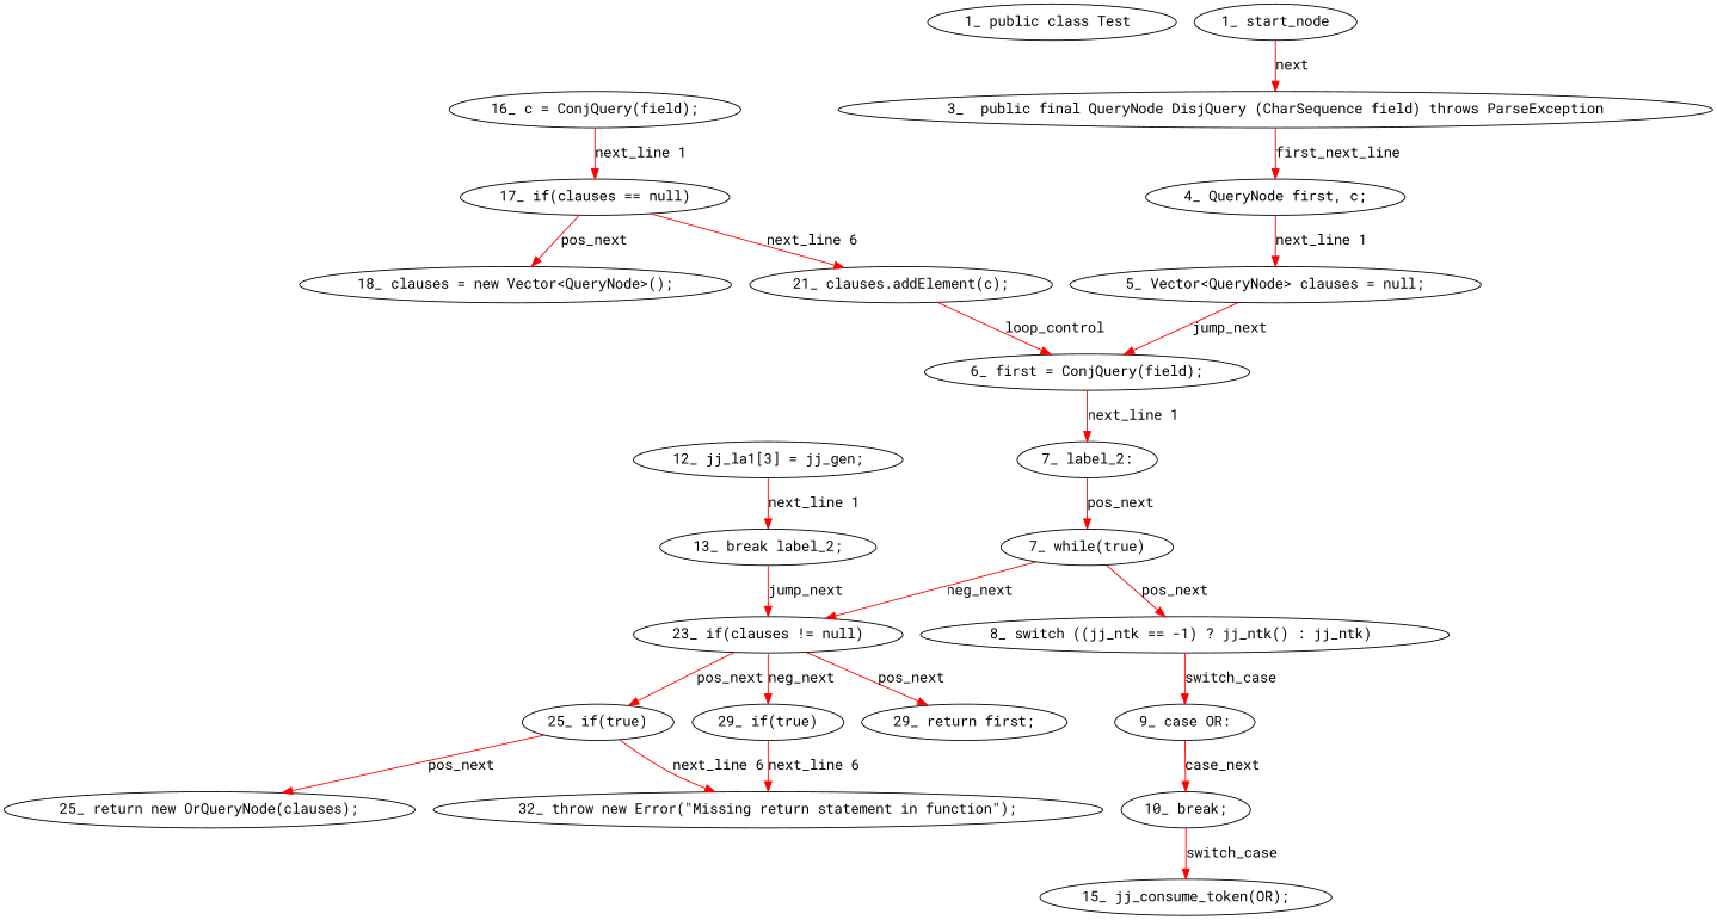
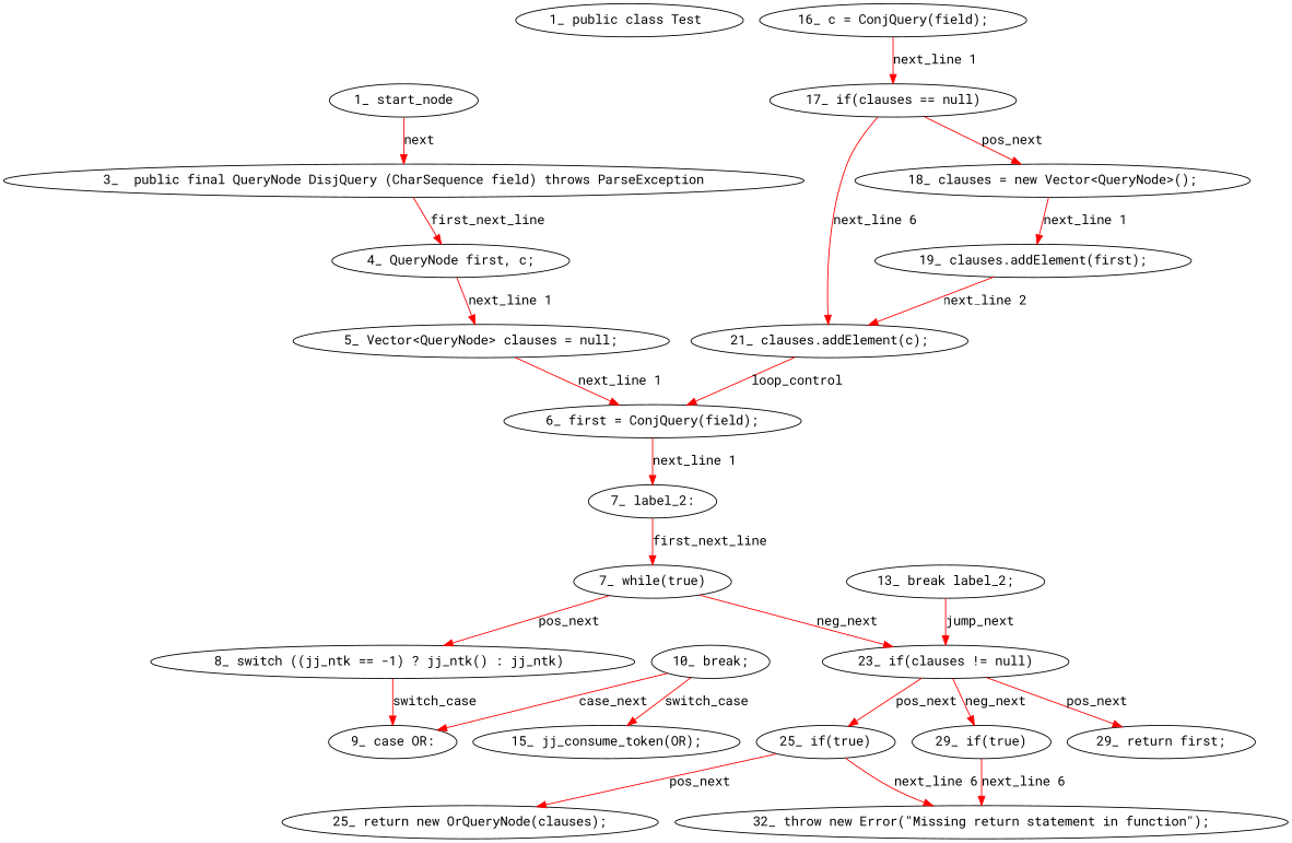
  digraph {
    fontname="Roboto Mono"
    node [fontname="Roboto Mono" type_label=expression_statement]
    edge [color=red controlflow_type="next_line 1" edge_type=CFG_edge fontname="Roboto Mono"]
    n1 [label="1_\ public\ class\ Test\ " type_label=class_declaration]
    n2 [label="3_\ \ public\ final\ QueryNode\ DisjQuery\ \(CharSequence\ field\)\ throws\ ParseException" type_label=method_declaration]
    n3 [label="4_\ QueryNode\ first,\ c;"]
    n4 [label="5_\ Vector<QueryNode>\ clauses\ =\ null;"]
    n5 [label="6_\ first\ =\ ConjQuery\(field\);"]
    n6 [label="7_\ label_2:" type_label=label]
    n7 [label="7_\ while\(true\)" type_label=while]
    n8 [label="8_\ switch\ \(\(jj_ntk\ ==\ \-1\)\ \?\ jj_ntk\(\)\ :\ jj_ntk\)\ " type_label=switch]
    n9 [label="23_\ if\(clauses\ !=\ null\)" type_label=if]
    n10 [label="9_\ case\ OR:" type_label=case]
    n11 [label="25_\ if\(true\)" type_label=if]
    n12 [label="29_\ if\(true\)" type_label=if]
    n13 [label="29_\ return\ first;" type_label=return]
    n14 [label="10_\ break;"]
    n15 [label="15_\ jj_consume_token\(OR\);"]
-   n16 [label="12_\ jj_la1\[3\]\ =\ jj_gen;"]
    n17 [label="13_\ break\ label_2;"]
    n18 [label="16_\ c\ =\ ConjQuery\(field\);"]
    n19 [label="17_\ if\(clauses\ ==\ null\)" type_label=if]
    n20 [label="18_\ clauses\ =\ new\ Vector<QueryNode>\(\);"]
    n21 [label="21_\ clauses\.addElement\(c\);"]
+   n22 [label="19_\ clauses\.addElement\(first\);"]
    n23 [label="25_\ return\ new\ OrQueryNode\(clauses\);" type_label=return]
    n24 [label="32_\ throw\ new\ Error\(\"Missing\ return\ statement\ in\ function\"\);"]
    n25 [label="1_\ start_node" type_label=start]
    n2 -> n3 [controlflow_type=first_next_line label=first_next_line]
    n3 -> n4 [label="next_line 1"]
-   n4 -> n5 [label=jump_next]
+   n4 -> n5 [label="next_line 1"]
    n5 -> n6 [label="next_line 1"]
-   n6 -> n7 [controlflow_type=first_next_line label=pos_next]
+   n6 -> n7 [controlflow_type=first_next_line label=first_next_line]
    n7 -> n8 [controlflow_type=pos_next label=pos_next]
    n7 -> n9 [controlflow_type=neg_next label=neg_next]
    n8 -> n10 [controlflow_type=switch_case label=switch_case]
    n9 -> n11 [controlflow_type=pos_next label=pos_next]
    n9 -> n12 [controlflow_type=neg_next label=neg_next]
    n9 -> n13 [controlflow_type=pos_next label=pos_next]
-   n10 -> n14 [controlflow_type=case_next label=case_next]
+   n14 -> n10 [controlflow_type=case_next label=case_next]
    n11 -> n23 [controlflow_type=pos_next label=pos_next]
    n11 -> n24 [controlflow_type="next_line 6" label="next_line 6"]
    n12 -> n24 [controlflow_type="next_line 6" label="next_line 6"]
    n14 -> n15 [controlflow_type=jump_next label=switch_case]
-   n16 -> n17 [label="next_line 1"]
    n17 -> n9 [controlflow_type=jump_next label=jump_next]
    n18 -> n19 [label="next_line 1"]
    n19 -> n20 [controlflow_type=pos_next label=pos_next]
    n19 -> n21 [controlflow_type="next_line 6" label="next_line 6"]
+   n20 -> n22 [label="next_line 1"]
    n21 -> n5 [controlflow_type=loop_control label=loop_control]
+   n22 -> n21 [controlflow_type="next_line 2" label="next_line 2"]
    n25 -> n2 [controlflow_type=next label=next]
  }
